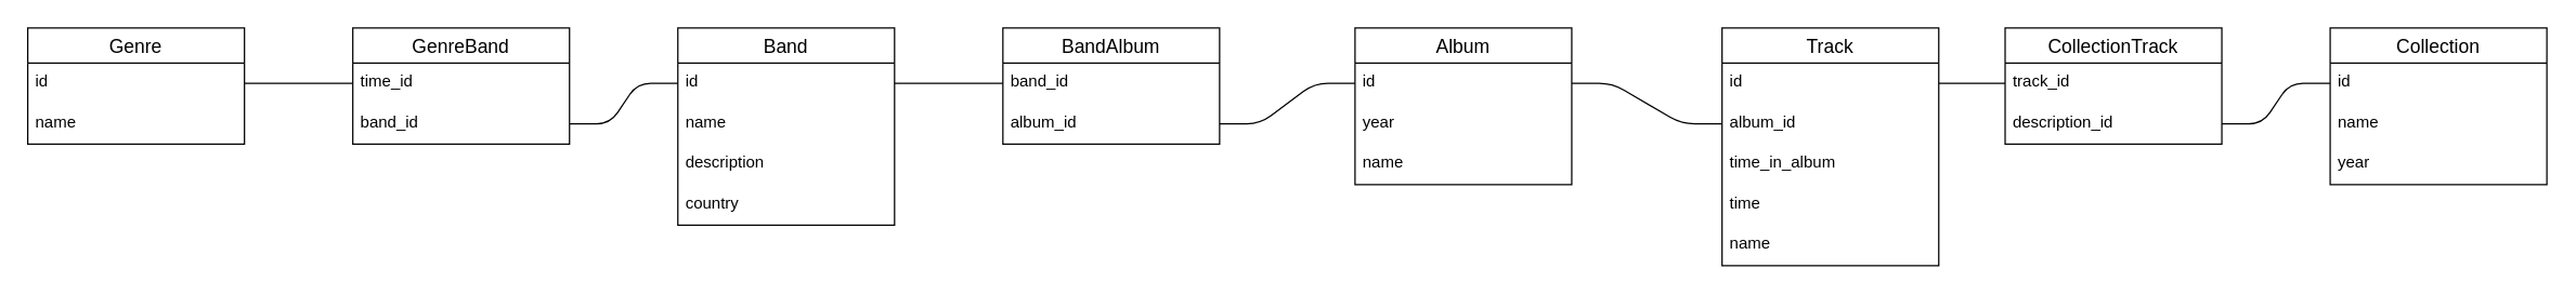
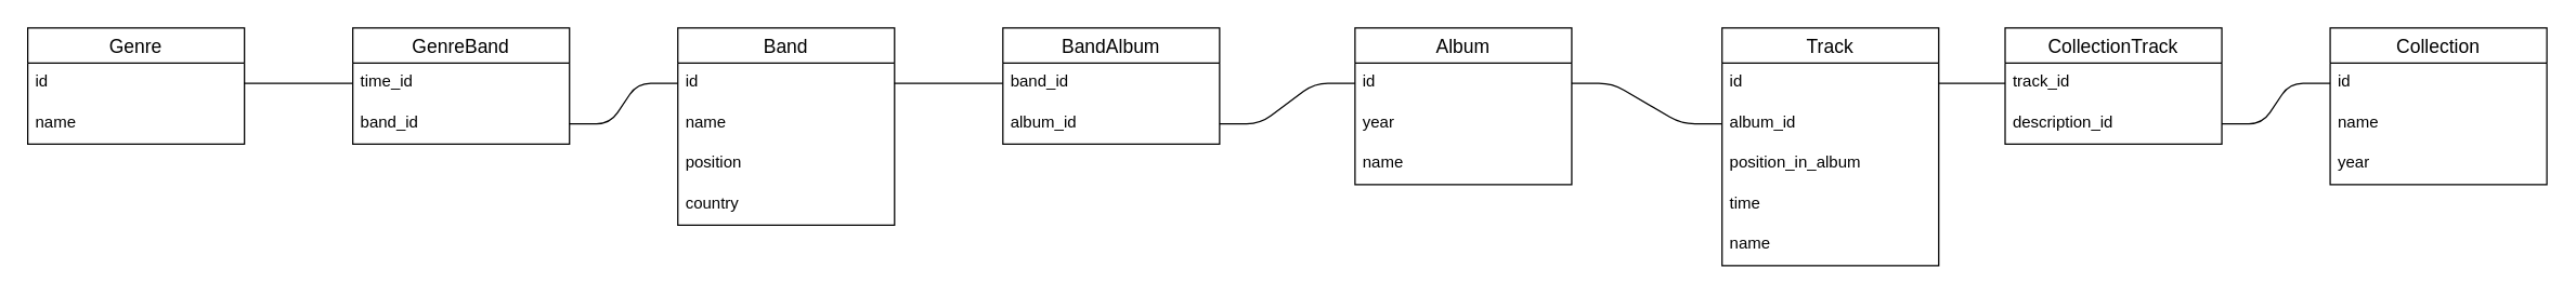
  <mxCell id="0" />
  <mxCell id="1" parent="0" />
  <mxCell id="2" value="" style="edgeStyle=entityRelationEdgeStyle;fontSize=12;html=1;endArrow=none;endFill=0;" parent="1" source="21" target="8" edge="1"><mxGeometry width="100" height="100" relative="1" as="geometry"><mxPoint x="640" y="140" as="sourcePoint" /><mxPoint x="740" y="40" as="targetPoint" /></mxGeometry></mxCell>
  <mxCell id="3" value="" style="edgeStyle=entityRelationEdgeStyle;fontSize=12;html=1;endArrow=none;endFill=0;exitX=1;exitY=0.5;exitDx=0;exitDy=0;entryX=0;entryY=0.5;entryDx=0;entryDy=0;" parent="1" source="8" target="14" edge="1"><mxGeometry width="100" height="100" relative="1" as="geometry"><mxPoint x="1200" y="180" as="sourcePoint" /><mxPoint x="1320" y="210" as="targetPoint" /></mxGeometry></mxCell>
  <mxCell id="4" value="" style="edgeStyle=entityRelationEdgeStyle;fontSize=12;html=1;endArrow=none;endFill=0;entryX=0;entryY=0.5;entryDx=0;entryDy=0;exitX=1;exitY=0.5;exitDx=0;exitDy=0;" parent="1" source="29" target="23" edge="1"><mxGeometry width="100" height="100" relative="1" as="geometry"><mxPoint x="310" y="146" as="sourcePoint" /><mxPoint x="430" y="176" as="targetPoint" /></mxGeometry></mxCell>
  <mxCell id="5" value="" style="edgeStyle=entityRelationEdgeStyle;fontSize=12;html=1;endArrow=none;endFill=0;" edge="1" parent="1" source="28" target="31"><mxGeometry width="100" height="100" relative="1" as="geometry"><mxPoint x="370" y="241" as="sourcePoint" /><mxPoint x="450" y="81" as="targetPoint" /></mxGeometry></mxCell>
  <mxCell id="6" value="" style="edgeStyle=entityRelationEdgeStyle;fontSize=12;html=1;endArrow=none;endFill=0;" edge="1" parent="1" source="20" target="23"><mxGeometry width="100" height="100" relative="1" as="geometry"><mxPoint x="840" y="287" as="sourcePoint" /><mxPoint x="860" y="71" as="targetPoint" /></mxGeometry></mxCell>
  <mxCell id="7" value="Album" style="swimlane;fontStyle=0;childLayout=stackLayout;horizontal=1;startSize=26;horizontalStack=0;resizeParent=1;resizeParentMax=0;resizeLast=0;collapsible=1;marginBottom=0;align=center;fontSize=14;" parent="1" vertex="1"><mxGeometry x="1000" y="20" width="160" height="116" as="geometry" /></mxCell>
  <mxCell id="8" value="id" style="text;strokeColor=none;fillColor=none;spacingLeft=4;spacingRight=4;overflow=hidden;rotatable=0;points=[[0,0.5],[1,0.5]];portConstraint=eastwest;fontSize=12;" parent="7" vertex="1"><mxGeometry y="26" width="160" height="30" as="geometry" /></mxCell>
  <mxCell id="9" value="year" style="text;strokeColor=none;fillColor=none;spacingLeft=4;spacingRight=4;overflow=hidden;rotatable=0;points=[[0,0.5],[1,0.5]];portConstraint=eastwest;fontSize=12;" parent="7" vertex="1"><mxGeometry y="56" width="160" height="30" as="geometry" /></mxCell>
  <mxCell id="10" value="name" style="text;strokeColor=none;fillColor=none;spacingLeft=4;spacingRight=4;overflow=hidden;rotatable=0;points=[[0,0.5],[1,0.5]];portConstraint=eastwest;fontSize=12;" parent="7" vertex="1"><mxGeometry y="86" width="160" height="30" as="geometry" /></mxCell>
  <mxCell id="11" value="" style="edgeStyle=entityRelationEdgeStyle;fontSize=12;html=1;endArrow=none;endFill=0;" edge="1" parent="1" source="34" target="13"><mxGeometry width="100" height="100" relative="1" as="geometry"><mxPoint x="1160" y="-49" as="sourcePoint" /><mxPoint x="1390" y="330" as="targetPoint" /></mxGeometry></mxCell>
  <mxCell id="12" value="Track" style="swimlane;fontStyle=0;childLayout=stackLayout;horizontal=1;startSize=26;horizontalStack=0;resizeParent=1;resizeParentMax=0;resizeLast=0;collapsible=1;marginBottom=0;align=center;fontSize=14;" parent="1" vertex="1"><mxGeometry x="1271" y="20" width="160" height="176" as="geometry" /></mxCell>
  <mxCell id="13" value="id" style="text;strokeColor=none;fillColor=none;spacingLeft=4;spacingRight=4;overflow=hidden;rotatable=0;points=[[0,0.5],[1,0.5]];portConstraint=eastwest;fontSize=12;" parent="12" vertex="1"><mxGeometry y="26" width="160" height="30" as="geometry" /></mxCell>
  <mxCell id="14" value="album_id" style="text;strokeColor=none;fillColor=none;spacingLeft=4;spacingRight=4;overflow=hidden;rotatable=0;points=[[0,0.5],[1,0.5]];portConstraint=eastwest;fontSize=12;" parent="12" vertex="1"><mxGeometry y="56" width="160" height="30" as="geometry" /></mxCell>
- <mxCell id="15" value="time_in_album" style="text;strokeColor=none;fillColor=none;spacingLeft=4;spacingRight=4;overflow=hidden;rotatable=0;points=[[0,0.5],[1,0.5]];portConstraint=eastwest;fontSize=12;" parent="12" vertex="1"><mxGeometry y="86" width="160" height="30" as="geometry" /></mxCell>
+ <mxCell id="15" value="position_in_album" style="text;strokeColor=none;fillColor=none;spacingLeft=4;spacingRight=4;overflow=hidden;rotatable=0;points=[[0,0.5],[1,0.5]];portConstraint=eastwest;fontSize=12;" parent="12" vertex="1"><mxGeometry y="86" width="160" height="30" as="geometry" /></mxCell>
  <mxCell id="16" value="time" style="text;strokeColor=none;fillColor=none;spacingLeft=4;spacingRight=4;overflow=hidden;rotatable=0;points=[[0,0.5],[1,0.5]];portConstraint=eastwest;fontSize=12;" parent="12" vertex="1"><mxGeometry y="116" width="160" height="30" as="geometry" /></mxCell>
  <mxCell id="17" value="name" style="text;strokeColor=none;fillColor=none;spacingLeft=4;spacingRight=4;overflow=hidden;rotatable=0;points=[[0,0.5],[1,0.5]];portConstraint=eastwest;fontSize=12;" parent="12" vertex="1"><mxGeometry y="146" width="160" height="30" as="geometry" /></mxCell>
  <mxCell id="18" value="" style="edgeStyle=entityRelationEdgeStyle;fontSize=12;html=1;endArrow=none;endFill=0;" edge="1" parent="1" source="37" target="35"><mxGeometry width="100" height="100" relative="1" as="geometry"><mxPoint x="1400" y="-49" as="sourcePoint" /><mxPoint x="1441" y="71" as="targetPoint" /></mxGeometry></mxCell>
  <mxCell id="19" value="BandAlbum" style="swimlane;fontStyle=0;childLayout=stackLayout;horizontal=1;startSize=26;horizontalStack=0;resizeParent=1;resizeParentMax=0;resizeLast=0;collapsible=1;marginBottom=0;align=center;fontSize=14;" vertex="1" parent="1"><mxGeometry x="740" y="20" width="160" height="86" as="geometry" /></mxCell>
  <mxCell id="20" value="band_id" style="text;strokeColor=none;fillColor=none;spacingLeft=4;spacingRight=4;overflow=hidden;rotatable=0;points=[[0,0.5],[1,0.5]];portConstraint=eastwest;fontSize=12;" vertex="1" parent="19"><mxGeometry y="26" width="160" height="30" as="geometry" /></mxCell>
  <mxCell id="21" value="album_id" style="text;strokeColor=none;fillColor=none;spacingLeft=4;spacingRight=4;overflow=hidden;rotatable=0;points=[[0,0.5],[1,0.5]];portConstraint=eastwest;fontSize=12;" vertex="1" parent="19"><mxGeometry y="56" width="160" height="30" as="geometry" /></mxCell>
  <mxCell id="22" value="Band" style="swimlane;fontStyle=0;childLayout=stackLayout;horizontal=1;startSize=26;horizontalStack=0;resizeParent=1;resizeParentMax=0;resizeLast=0;collapsible=1;marginBottom=0;align=center;fontSize=14;" parent="1" vertex="1"><mxGeometry x="500" y="20" width="160" height="146" as="geometry" /></mxCell>
  <mxCell id="23" value="id" style="text;strokeColor=none;fillColor=none;spacingLeft=4;spacingRight=4;overflow=hidden;rotatable=0;points=[[0,0.5],[1,0.5]];portConstraint=eastwest;fontSize=12;" parent="22" vertex="1"><mxGeometry y="26" width="160" height="30" as="geometry" /></mxCell>
  <mxCell id="24" value="name" style="text;strokeColor=none;fillColor=none;spacingLeft=4;spacingRight=4;overflow=hidden;rotatable=0;points=[[0,0.5],[1,0.5]];portConstraint=eastwest;fontSize=12;" parent="22" vertex="1"><mxGeometry y="56" width="160" height="30" as="geometry" /></mxCell>
- <mxCell id="25" value="description" style="text;strokeColor=none;fillColor=none;spacingLeft=4;spacingRight=4;overflow=hidden;rotatable=0;points=[[0,0.5],[1,0.5]];portConstraint=eastwest;fontSize=12;" parent="22" vertex="1"><mxGeometry y="86" width="160" height="30" as="geometry" /></mxCell>
+ <mxCell id="25" value="position" style="text;strokeColor=none;fillColor=none;spacingLeft=4;spacingRight=4;overflow=hidden;rotatable=0;points=[[0,0.5],[1,0.5]];portConstraint=eastwest;fontSize=12;" parent="22" vertex="1"><mxGeometry y="86" width="160" height="30" as="geometry" /></mxCell>
  <mxCell id="26" value="country" style="text;strokeColor=none;fillColor=none;spacingLeft=4;spacingRight=4;overflow=hidden;rotatable=0;points=[[0,0.5],[1,0.5]];portConstraint=eastwest;fontSize=12;" parent="22" vertex="1"><mxGeometry y="116" width="160" height="30" as="geometry" /></mxCell>
  <mxCell id="27" value="GenreBand" style="swimlane;fontStyle=0;childLayout=stackLayout;horizontal=1;startSize=26;horizontalStack=0;resizeParent=1;resizeParentMax=0;resizeLast=0;collapsible=1;marginBottom=0;align=center;fontSize=14;" vertex="1" parent="1"><mxGeometry x="260" y="20" width="160" height="86" as="geometry" /></mxCell>
  <mxCell id="28" value="time_id" style="text;strokeColor=none;fillColor=none;spacingLeft=4;spacingRight=4;overflow=hidden;rotatable=0;points=[[0,0.5],[1,0.5]];portConstraint=eastwest;fontSize=12;" vertex="1" parent="27"><mxGeometry y="26" width="160" height="30" as="geometry" /></mxCell>
  <mxCell id="29" value="band_id" style="text;strokeColor=none;fillColor=none;spacingLeft=4;spacingRight=4;overflow=hidden;rotatable=0;points=[[0,0.5],[1,0.5]];portConstraint=eastwest;fontSize=12;" vertex="1" parent="27"><mxGeometry y="56" width="160" height="30" as="geometry" /></mxCell>
  <mxCell id="30" value="Genre" style="swimlane;fontStyle=0;childLayout=stackLayout;horizontal=1;startSize=26;horizontalStack=0;resizeParent=1;resizeParentMax=0;resizeLast=0;collapsible=1;marginBottom=0;align=center;fontSize=14;" parent="1" vertex="1"><mxGeometry x="20" y="20" width="160" height="86" as="geometry" /></mxCell>
  <mxCell id="31" value="id" style="text;strokeColor=none;fillColor=none;spacingLeft=4;spacingRight=4;overflow=hidden;rotatable=0;points=[[0,0.5],[1,0.5]];portConstraint=eastwest;fontSize=12;" parent="30" vertex="1"><mxGeometry y="26" width="160" height="30" as="geometry" /></mxCell>
  <mxCell id="32" value="name" style="text;strokeColor=none;fillColor=none;spacingLeft=4;spacingRight=4;overflow=hidden;rotatable=0;points=[[0,0.5],[1,0.5]];portConstraint=eastwest;fontSize=12;" parent="30" vertex="1"><mxGeometry y="56" width="160" height="30" as="geometry" /></mxCell>
  <mxCell id="33" value="CollectionTrack" style="swimlane;fontStyle=0;childLayout=stackLayout;horizontal=1;startSize=26;horizontalStack=0;resizeParent=1;resizeParentMax=0;resizeLast=0;collapsible=1;marginBottom=0;align=center;fontSize=14;" vertex="1" parent="1"><mxGeometry x="1480" y="20" width="160" height="86" as="geometry" /></mxCell>
  <mxCell id="34" value="track_id" style="text;strokeColor=none;fillColor=none;spacingLeft=4;spacingRight=4;overflow=hidden;rotatable=0;points=[[0,0.5],[1,0.5]];portConstraint=eastwest;fontSize=12;" vertex="1" parent="33"><mxGeometry y="26" width="160" height="30" as="geometry" /></mxCell>
  <mxCell id="35" value="description_id" style="text;strokeColor=none;fillColor=none;spacingLeft=4;spacingRight=4;overflow=hidden;rotatable=0;points=[[0,0.5],[1,0.5]];portConstraint=eastwest;fontSize=12;" vertex="1" parent="33"><mxGeometry y="56" width="160" height="30" as="geometry" /></mxCell>
  <mxCell id="36" value="Collection" style="swimlane;fontStyle=0;childLayout=stackLayout;horizontal=1;startSize=26;horizontalStack=0;resizeParent=1;resizeParentMax=0;resizeLast=0;collapsible=1;marginBottom=0;align=center;fontSize=14;" vertex="1" parent="1"><mxGeometry x="1720" y="20" width="160" height="116" as="geometry" /></mxCell>
  <mxCell id="37" value="id" style="text;strokeColor=none;fillColor=none;spacingLeft=4;spacingRight=4;overflow=hidden;rotatable=0;points=[[0,0.5],[1,0.5]];portConstraint=eastwest;fontSize=12;" vertex="1" parent="36"><mxGeometry y="26" width="160" height="30" as="geometry" /></mxCell>
  <mxCell id="38" value="name" style="text;strokeColor=none;fillColor=none;spacingLeft=4;spacingRight=4;overflow=hidden;rotatable=0;points=[[0,0.5],[1,0.5]];portConstraint=eastwest;fontSize=12;" vertex="1" parent="36"><mxGeometry y="56" width="160" height="30" as="geometry" /></mxCell>
  <mxCell id="39" value="year" style="text;strokeColor=none;fillColor=none;spacingLeft=4;spacingRight=4;overflow=hidden;rotatable=0;points=[[0,0.5],[1,0.5]];portConstraint=eastwest;fontSize=12;" vertex="1" parent="36"><mxGeometry y="86" width="160" height="30" as="geometry" /></mxCell>
